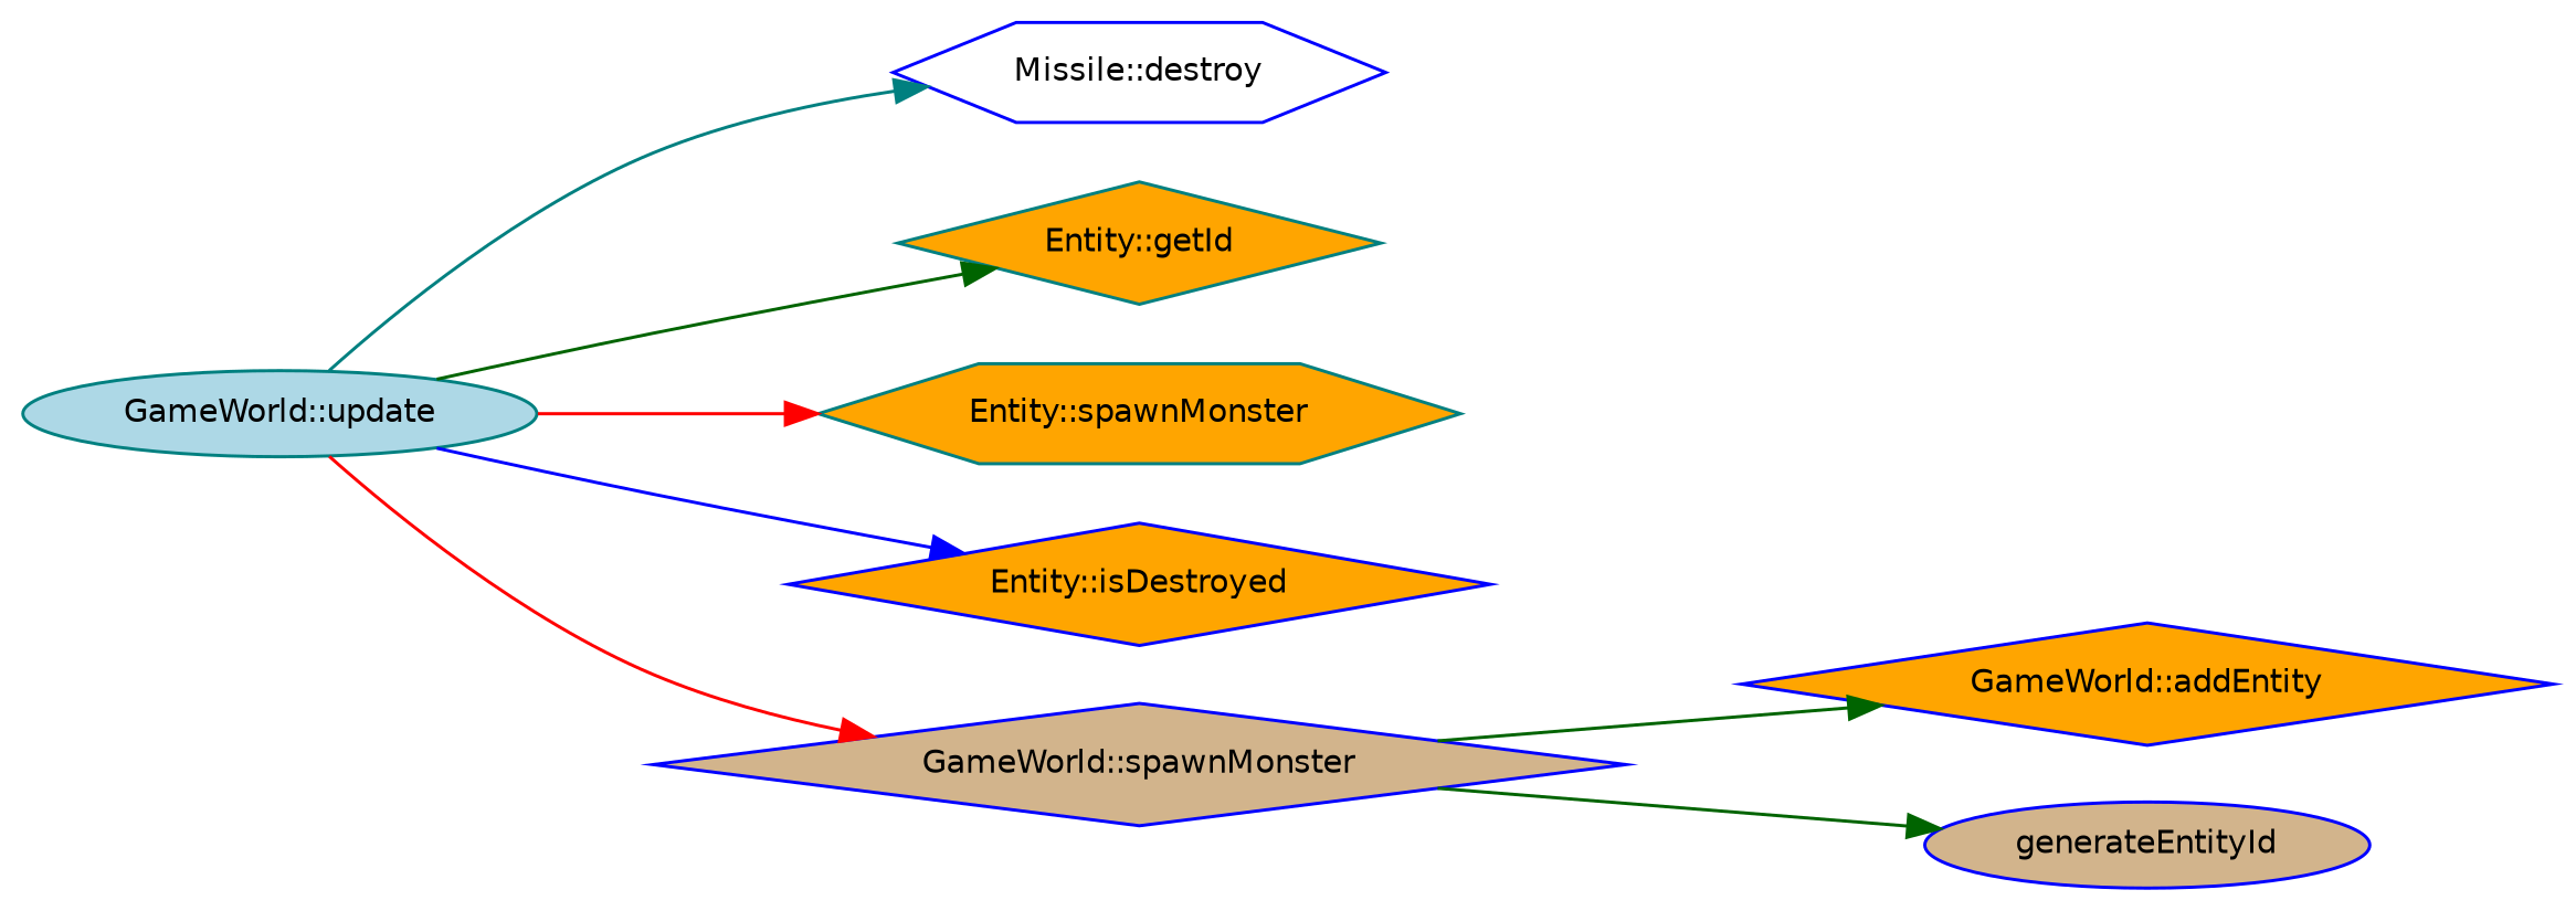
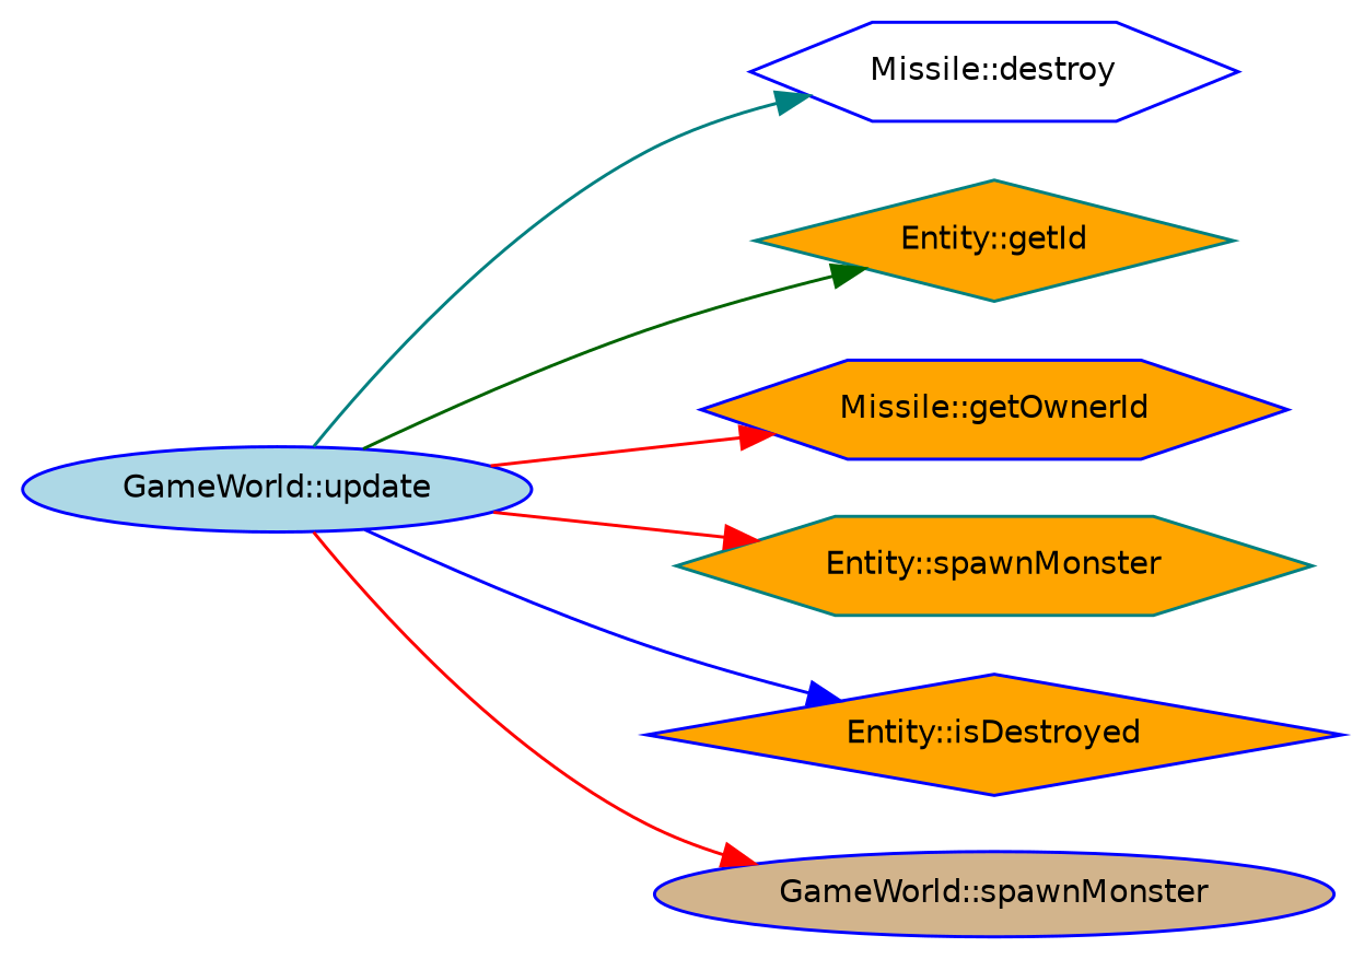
  digraph {
    rankdir=LR
    node [color=blue fillcolor=orange fontname=Helvetica fontsize=10 shape=ellipse style=filled]
    edge [color=darkgreen fontname=Helvetica fontsize=10 labelfontname=Helvetica labelfontsize=10 style=solid]
-   n1 [color=teal fillcolor=lightblue fontcolor=black height=0.2 label="GameWorld::update" width=0.4]
+   n1 [fillcolor=lightblue fontcolor=black height=0.2 label="GameWorld::update" width=0.4]
    n2 [fillcolor=white height=0.2 label="Missile::destroy" shape=hexagon width=0.4]
    n3 [color=teal height=0.2 label="Entity::getId" shape=diamond width=0.4]
+   n4 [height=0.2 label="Missile::getOwnerId" shape=hexagon width=0.4]
    n5 [color=teal height=0.2 label="Entity::spawnMonster" shape=hexagon width=0.4]
    n6 [height=0.2 label="Entity::isDestroyed" shape=diamond width=0.4]
-   n7 [fillcolor=tan height=0.2 label="GameWorld::spawnMonster" shape=diamond width=0.4]
-   n8 [height=0.2 label="GameWorld::addEntity" shape=diamond width=0.4]
-   n9 [fillcolor=tan height=0.2 label=generateEntityId width=0.4]
+   n7 [fillcolor=tan height=0.2 label="GameWorld::spawnMonster" width=0.4]
    n1 -> n2 [color=teal]
    n1 -> n3
+   n1 -> n4 [color=red]
    n1 -> n5 [color=red]
    n1 -> n6 [color=blue]
    n1 -> n7 [color=red]
-   n7 -> n8
-   n7 -> n9
  }
